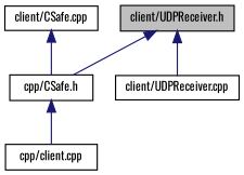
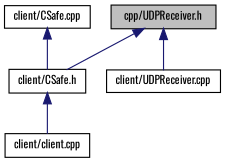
  digraph {
    fontname=Oswald
    node [color=black fontname=Oswald fontsize=10 shape=record]
    edge [color=midnightblue dir=back fontname=Oswald fontsize=10 labelfontname=FreeSans labelfontsize=10 style=solid]
-   n1 [fillcolor=grey75 fontcolor=black height=0.2 label="client/UDPReceiver.h" style=filled width=0.4]
-   n2 [height=0.2 label="cpp/CSafe.h" width=0.4]
+   n1 [fillcolor=grey75 fontcolor=black height=0.2 label="cpp/UDPReceiver.h" style=filled width=0.4]
+   n2 [height=0.2 label="client/CSafe.h" width=0.4]
    n3 [height=0.2 label="client/UDPReceiver.cpp" width=0.4]
-   n4 [height=0.2 label="cpp/client.cpp" width=0.4]
+   n4 [height=0.2 label="client/client.cpp" width=0.4]
    n5 [height=0.2 label="client/CSafe.cpp" width=0.4]
    n1 -> n2
    n1 -> n3
    n2 -> n4
    n5 -> n2
  }
